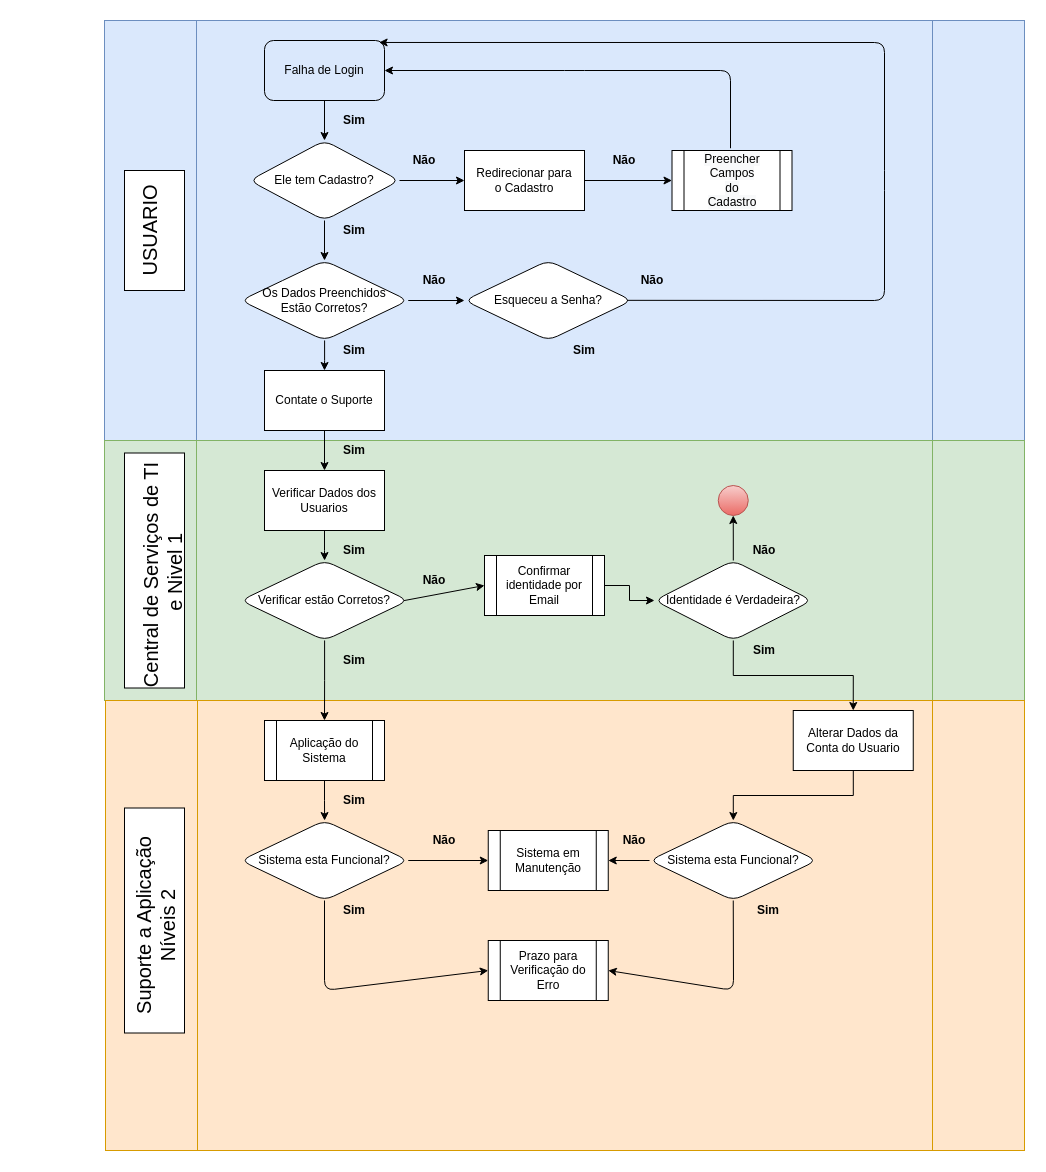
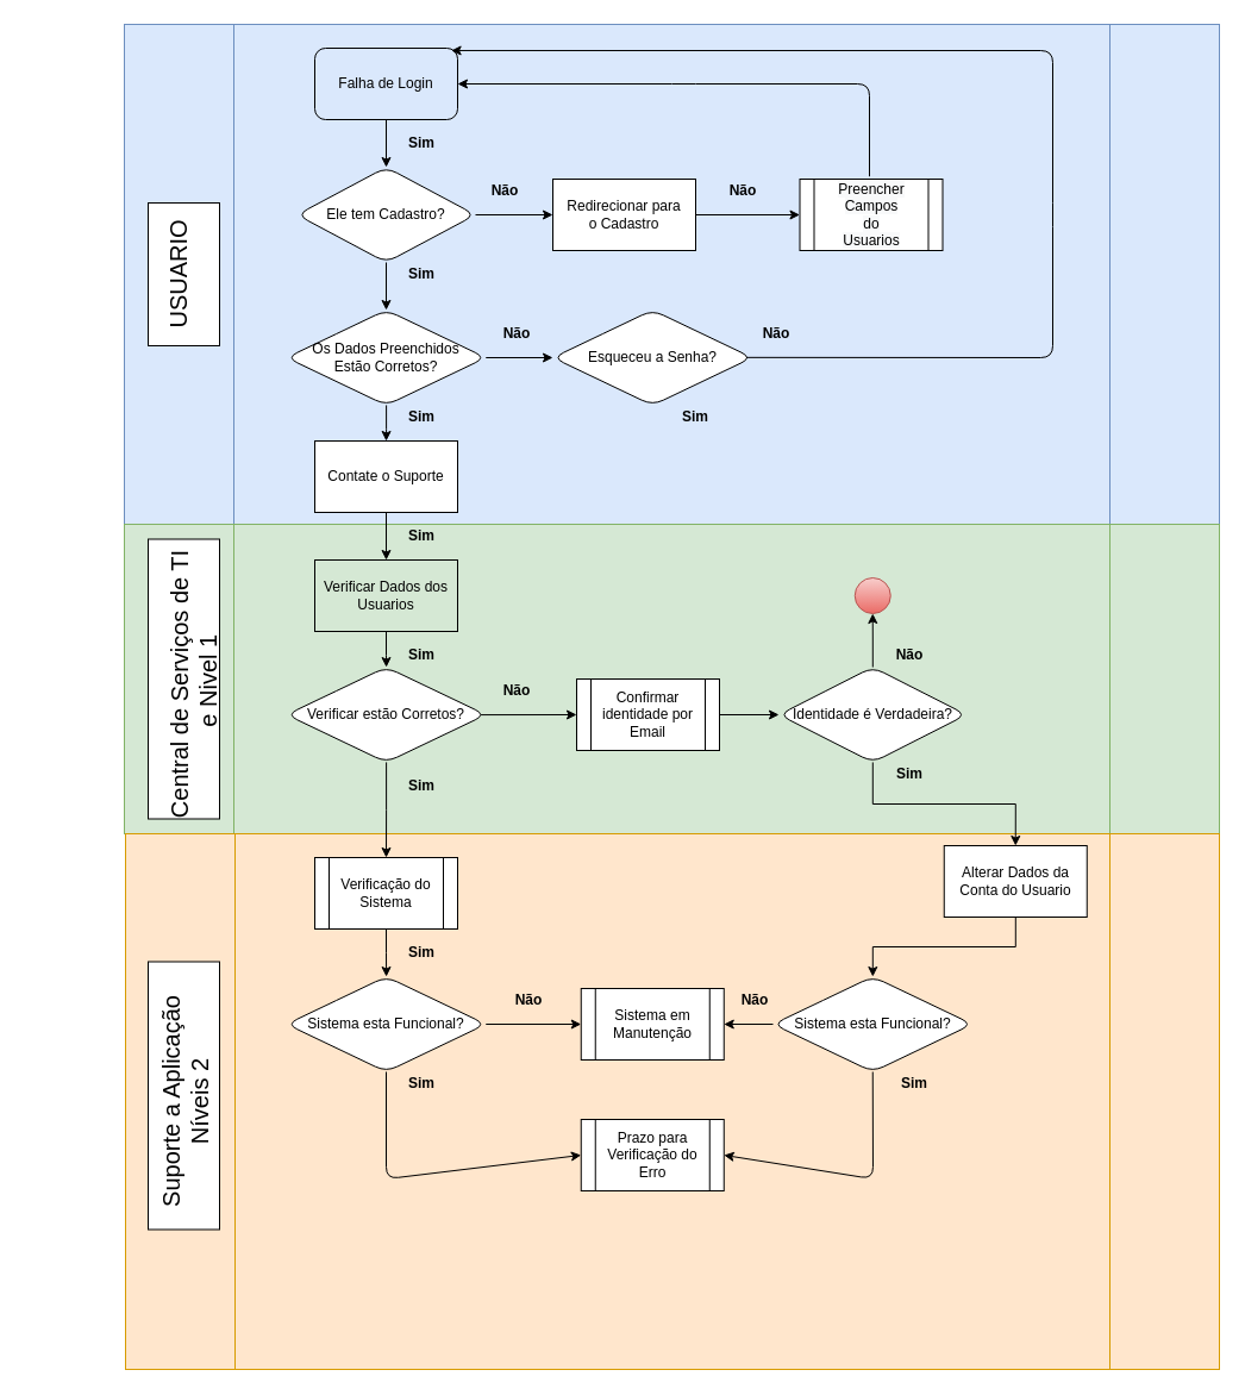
  <mxCell id="0" />
  <mxCell id="1" parent="0" />
  <mxCell id="2" value="" style="shape=process;whiteSpace=wrap;html=1;backgroundOutline=1;fillColor=#dae8fc;strokeColor=#6c8ebf;" vertex="1" parent="1"><mxGeometry width="920" height="420" as="geometry" x="104" y="20" /></mxCell>
  <mxCell id="3" value="" style="shape=process;whiteSpace=wrap;html=1;backgroundOutline=1;fillColor=#d5e8d4;strokeColor=#82b366;" vertex="1" parent="1"><mxGeometry y="440" width="920" height="260" as="geometry" x="104" /></mxCell>
  <mxCell id="4" value="" style="shape=process;whiteSpace=wrap;html=1;backgroundOutline=1;fillColor=#ffe6cc;strokeColor=#d79b00;" vertex="1" parent="1"><mxGeometry x="105" y="700" width="919" height="450" as="geometry" /></mxCell>
  <mxCell id="5" value="" style="rounded=0;whiteSpace=wrap;html=1;rotation=-90;" vertex="1" parent="1"><mxGeometry x="94" y="200" width="120" height="60" as="geometry" /></mxCell>
  <mxCell id="6" value="&lt;font style=&quot;font-size: 20px&quot;&gt;USUARIO&lt;/font&gt;" style="text;html=1;strokeColor=none;fillColor=none;align=center;verticalAlign=middle;whiteSpace=wrap;rounded=0;rotation=-90;" vertex="1" parent="1"><mxGeometry x="49" y="220" width="200" height="20" as="geometry" /></mxCell>
  <mxCell id="7" value="" style="rounded=0;whiteSpace=wrap;html=1;rotation=-90;" vertex="1" parent="1"><mxGeometry x="36.5" y="540" width="235" height="60" as="geometry" /></mxCell>
  <mxCell id="8" value="&lt;font style=&quot;font-size: 20px&quot;&gt;Central de Serviços de TI&lt;br&gt;&amp;nbsp;e Nivel 1&lt;br&gt;&lt;/font&gt;" style="text;html=1;strokeColor=none;fillColor=none;align=center;verticalAlign=middle;whiteSpace=wrap;rounded=0;rotation=-90;" vertex="1" parent="1"><mxGeometry x="41.5" y="550" width="240" height="50" as="geometry" /></mxCell>
  <mxCell id="9" value="" style="rounded=0;whiteSpace=wrap;html=1;rotation=-90;" vertex="1" parent="1"><mxGeometry x="41.5" y="890" width="225" height="60" as="geometry" /></mxCell>
  <mxCell id="10" value="&lt;font style=&quot;font-size: 20px&quot;&gt;Suporte a Aplicação&lt;br&gt;Níveis 2&lt;br&gt;&lt;/font&gt;" style="text;html=1;strokeColor=none;fillColor=none;align=center;verticalAlign=middle;whiteSpace=wrap;rounded=0;rotation=-90;" vertex="1" parent="1"><mxGeometry x="20" y="900" width="270" height="50" as="geometry" /></mxCell>
  <mxCell id="11" value="" style="edgeStyle=orthogonalEdgeStyle;rounded=0;orthogonalLoop=1;jettySize=auto;html=1;" edge="1" parent="1" source="12" target="15"><mxGeometry relative="1" as="geometry" /></mxCell>
  <mxCell id="12" value="Falha de Login" style="rounded=1;whiteSpace=wrap;html=1;fillColor=#dae8fc;" vertex="1" parent="1"><mxGeometry x="264" y="40" width="120" height="60" as="geometry" /></mxCell>
  <mxCell id="13" style="edgeStyle=orthogonalEdgeStyle;rounded=0;orthogonalLoop=1;jettySize=auto;html=1;" edge="1" parent="1" source="15" target="17"><mxGeometry relative="1" as="geometry" /></mxCell>
  <mxCell id="14" style="edgeStyle=orthogonalEdgeStyle;rounded=0;orthogonalLoop=1;jettySize=auto;html=1;entryX=0.5;entryY=0;entryDx=0;entryDy=0;" edge="1" parent="1" source="15" target="22"><mxGeometry relative="1" as="geometry"><mxPoint x="324" y="270" as="targetPoint" /></mxGeometry></mxCell>
  <mxCell id="15" value="Ele tem Cadastro?" style="rhombus;whiteSpace=wrap;html=1;rounded=1;" vertex="1" parent="1"><mxGeometry x="249" y="140" width="150" height="80" as="geometry" /></mxCell>
  <mxCell id="16" value="" style="edgeStyle=orthogonalEdgeStyle;rounded=0;orthogonalLoop=1;jettySize=auto;html=1;entryX=0;entryY=0.5;entryDx=0;entryDy=0;" edge="1" parent="1" source="17" target="31"><mxGeometry relative="1" as="geometry"><mxPoint x="664" y="180" as="targetPoint" /></mxGeometry></mxCell>
  <mxCell id="17" value="Redirecionar para&lt;br&gt;o Cadastro" style="rounded=0;whiteSpace=wrap;html=1;" vertex="1" parent="1"><mxGeometry x="464" y="150" width="120" height="60" as="geometry" /></mxCell>
  <mxCell id="18" value="&lt;b&gt;Não&lt;/b&gt;" style="text;html=1;strokeColor=none;fillColor=none;align=center;verticalAlign=middle;whiteSpace=wrap;rounded=0;" vertex="1" parent="1"><mxGeometry x="404" y="150" width="40" height="20" as="geometry" /></mxCell>
  <mxCell id="19" value="" style="endArrow=classic;html=1;entryX=1;entryY=0.5;entryDx=0;entryDy=0;exitX=0.55;exitY=-0.038;exitDx=0;exitDy=0;exitPerimeter=0;" edge="1" parent="1" target="12"><mxGeometry width="50" height="50" relative="1" as="geometry"><mxPoint x="730" y="147.72" as="sourcePoint" /><mxPoint x="784" y="80" as="targetPoint" /><Array as="points"><mxPoint x="730" y="70" /><mxPoint x="574" y="70" /></Array></mxGeometry></mxCell>
  <mxCell id="20" style="edgeStyle=orthogonalEdgeStyle;rounded=0;orthogonalLoop=1;jettySize=auto;html=1;" edge="1" parent="1" source="22" target="23"><mxGeometry relative="1" as="geometry" /></mxCell>
  <mxCell id="21" style="edgeStyle=orthogonalEdgeStyle;rounded=0;orthogonalLoop=1;jettySize=auto;html=1;" edge="1" parent="1" source="22" target="30"><mxGeometry relative="1" as="geometry" /></mxCell>
  <mxCell id="22" value="Os Dados Preenchidos&lt;br&gt;Estão Corretos?" style="rhombus;whiteSpace=wrap;html=1;rounded=1;" vertex="1" parent="1"><mxGeometry x="240.25" y="260" width="167.5" height="80" as="geometry" /></mxCell>
  <mxCell id="23" value="Esqueceu a Senha?" style="rhombus;whiteSpace=wrap;html=1;rounded=1;" vertex="1" parent="1"><mxGeometry x="464" y="260" width="167.5" height="80" as="geometry" /></mxCell>
  <mxCell id="24" value="" style="endArrow=classic;html=1;exitX=0.97;exitY=0.498;exitDx=0;exitDy=0;exitPerimeter=0;entryX=0.955;entryY=0.033;entryDx=0;entryDy=0;entryPerimeter=0;" edge="1" parent="1" source="23" target="12"><mxGeometry width="50" height="50" relative="1" as="geometry"><mxPoint x="654" y="330" as="sourcePoint" /><mxPoint x="704" y="280" as="targetPoint" /><Array as="points"><mxPoint x="884" y="300" /><mxPoint x="884" y="180" /><mxPoint x="884" y="42" /></Array></mxGeometry></mxCell>
  <mxCell id="25" value="&lt;b&gt;Não&lt;/b&gt;" style="text;html=1;strokeColor=none;fillColor=none;align=center;verticalAlign=middle;whiteSpace=wrap;rounded=0;shadow=0;" vertex="1" parent="1"><mxGeometry x="604" y="150" width="40" height="20" as="geometry" /></mxCell>
  <mxCell id="26" value="&lt;b&gt;Não&lt;/b&gt;" style="text;html=1;strokeColor=none;fillColor=none;align=center;verticalAlign=middle;whiteSpace=wrap;rounded=0;" vertex="1" parent="1"><mxGeometry x="414" y="270" width="40" height="20" as="geometry" /></mxCell>
  <mxCell id="27" value="&lt;b&gt;Não&lt;/b&gt;" style="text;html=1;strokeColor=none;fillColor=none;align=center;verticalAlign=middle;whiteSpace=wrap;rounded=0;" vertex="1" parent="1"><mxGeometry x="631.5" y="270" width="40" height="20" as="geometry" /></mxCell>
  <mxCell id="28" value="&lt;b&gt;Sim&lt;/b&gt;" style="text;html=1;strokeColor=none;fillColor=none;align=center;verticalAlign=middle;whiteSpace=wrap;rounded=0;" vertex="1" parent="1"><mxGeometry x="564" y="340" width="40" height="20" as="geometry" /></mxCell>
  <mxCell id="29" style="edgeStyle=orthogonalEdgeStyle;rounded=0;orthogonalLoop=1;jettySize=auto;html=1;entryX=0.5;entryY=0;entryDx=0;entryDy=0;" edge="1" parent="1" source="30" target="33"><mxGeometry relative="1" as="geometry"><mxPoint x="330.25" y="480" as="targetPoint" /></mxGeometry></mxCell>
  <mxCell id="30" value="Contate o Suporte" style="rounded=0;whiteSpace=wrap;html=1;shadow=0;" vertex="1" parent="1"><mxGeometry x="264" y="370" width="120" height="60" as="geometry" /></mxCell>
- <mxCell id="31" value="&#10;&#10;&lt;span style=&quot;color: rgb(0, 0, 0); font-family: helvetica; font-size: 12px; font-style: normal; font-weight: 400; letter-spacing: normal; text-align: center; text-indent: 0px; text-transform: none; word-spacing: 0px; background-color: rgb(248, 249, 250); display: inline; float: none;&quot;&gt;Preencher Campos&lt;/span&gt;&lt;br style=&quot;color: rgb(0, 0, 0); font-family: helvetica; font-size: 12px; font-style: normal; font-weight: 400; letter-spacing: normal; text-align: center; text-indent: 0px; text-transform: none; word-spacing: 0px; background-color: rgb(248, 249, 250);&quot;&gt;&lt;span style=&quot;color: rgb(0, 0, 0); font-family: helvetica; font-size: 12px; font-style: normal; font-weight: 400; letter-spacing: normal; text-align: center; text-indent: 0px; text-transform: none; word-spacing: 0px; background-color: rgb(248, 249, 250); display: inline; float: none;&quot;&gt;do&lt;/span&gt;&lt;br style=&quot;color: rgb(0, 0, 0); font-family: helvetica; font-size: 12px; font-style: normal; font-weight: 400; letter-spacing: normal; text-align: center; text-indent: 0px; text-transform: none; word-spacing: 0px; background-color: rgb(248, 249, 250);&quot;&gt;&lt;span style=&quot;color: rgb(0, 0, 0); font-family: helvetica; font-size: 12px; font-style: normal; font-weight: 400; letter-spacing: normal; text-align: center; text-indent: 0px; text-transform: none; word-spacing: 0px; background-color: rgb(248, 249, 250); display: inline; float: none;&quot;&gt;Cadastro&lt;/span&gt;&#10;&#10;" style="shape=process;whiteSpace=wrap;html=1;backgroundOutline=1;shadow=0;" vertex="1" parent="1"><mxGeometry x="671.5" y="150" width="120" height="60" as="geometry" /></mxCell>
+ <mxCell id="31" value="&#10;&#10;&lt;span style=&quot;color: rgb(0, 0, 0); font-family: helvetica; font-size: 12px; font-style: normal; font-weight: 400; letter-spacing: normal; text-align: center; text-indent: 0px; text-transform: none; word-spacing: 0px; background-color: rgb(248, 249, 250); display: inline; float: none;&quot;&gt;Preencher Campos&lt;/span&gt;&lt;br style=&quot;color: rgb(0, 0, 0); font-family: helvetica; font-size: 12px; font-style: normal; font-weight: 400; letter-spacing: normal; text-align: center; text-indent: 0px; text-transform: none; word-spacing: 0px; background-color: rgb(248, 249, 250);&quot;&gt;&lt;span style=&quot;color: rgb(0, 0, 0); font-family: helvetica; font-size: 12px; font-style: normal; font-weight: 400; letter-spacing: normal; text-align: center; text-indent: 0px; text-transform: none; word-spacing: 0px; background-color: rgb(248, 249, 250); display: inline; float: none;&quot;&gt;do&lt;/span&gt;&lt;br style=&quot;color: rgb(0, 0, 0); font-family: helvetica; font-size: 12px; font-style: normal; font-weight: 400; letter-spacing: normal; text-align: center; text-indent: 0px; text-transform: none; word-spacing: 0px; background-color: rgb(248, 249, 250);&quot;&gt;&lt;span style=&quot;color: rgb(0, 0, 0); font-family: helvetica; font-size: 12px; font-style: normal; font-weight: 400; letter-spacing: normal; text-align: center; text-indent: 0px; text-transform: none; word-spacing: 0px; background-color: rgb(248, 249, 250); display: inline; float: none;&quot;&gt;Usuarios&lt;/span&gt;&#10;&#10;" style="shape=process;whiteSpace=wrap;html=1;backgroundOutline=1;shadow=0;" vertex="1" parent="1"><mxGeometry x="671.5" y="150" width="120" height="60" as="geometry" /></mxCell>
  <mxCell id="32" style="edgeStyle=orthogonalEdgeStyle;rounded=0;orthogonalLoop=1;jettySize=auto;html=1;" edge="1" parent="1" source="33" target="35"><mxGeometry relative="1" as="geometry" /></mxCell>
- <mxCell id="33" value="Verificar Dados dos&lt;br&gt;Usuarios" style="rounded=0;whiteSpace=wrap;html=1;shadow=0;" vertex="1" parent="1"><mxGeometry x="264" y="470" width="120" height="60" as="geometry" /></mxCell>
+ <mxCell id="33" value="Verificar Dados dos&lt;br&gt;Usuarios" style="rounded=0;whiteSpace=wrap;html=1;shadow=0;fillColor=#d5e8d4;" vertex="1" parent="1"><mxGeometry x="264" y="470" width="120" height="60" as="geometry" /></mxCell>
  <mxCell id="34" style="edgeStyle=orthogonalEdgeStyle;rounded=0;orthogonalLoop=1;jettySize=auto;html=1;" edge="1" parent="1" source="35" target="55"><mxGeometry relative="1" as="geometry" /></mxCell>
  <mxCell id="35" value="Verificar estão Corretos?" style="rhombus;whiteSpace=wrap;html=1;rounded=1;" vertex="1" parent="1"><mxGeometry x="240.25" y="560" width="167.5" height="80" as="geometry" /></mxCell>
  <mxCell id="36" value="&lt;b&gt;Não&lt;/b&gt;" style="text;html=1;strokeColor=none;fillColor=none;align=center;verticalAlign=middle;whiteSpace=wrap;rounded=0;" vertex="1" parent="1"><mxGeometry x="414" y="570" width="40" height="20" as="geometry" /></mxCell>
  <mxCell id="37" value="&lt;b&gt;Sim&lt;/b&gt;" style="text;html=1;strokeColor=none;fillColor=none;align=center;verticalAlign=middle;whiteSpace=wrap;rounded=0;" vertex="1" parent="1"><mxGeometry x="334" y="220" width="40" height="20" as="geometry" /></mxCell>
  <mxCell id="38" value="&lt;b&gt;Sim&lt;/b&gt;" style="text;html=1;strokeColor=none;fillColor=none;align=center;verticalAlign=middle;whiteSpace=wrap;rounded=0;" vertex="1" parent="1"><mxGeometry x="334" y="110" width="40" height="20" as="geometry" /></mxCell>
  <mxCell id="39" value="&lt;b&gt;Sim&lt;/b&gt;" style="text;html=1;strokeColor=none;fillColor=none;align=center;verticalAlign=middle;whiteSpace=wrap;rounded=0;" vertex="1" parent="1"><mxGeometry x="334" y="340" width="40" height="20" as="geometry" /></mxCell>
  <mxCell id="40" value="&lt;b&gt;Sim&lt;/b&gt;" style="text;html=1;strokeColor=none;fillColor=none;align=center;verticalAlign=middle;whiteSpace=wrap;rounded=0;" vertex="1" parent="1"><mxGeometry x="334" y="440" width="40" height="20" as="geometry" /></mxCell>
  <mxCell id="41" value="&lt;b&gt;Sim&lt;/b&gt;" style="text;html=1;strokeColor=none;fillColor=none;align=center;verticalAlign=middle;whiteSpace=wrap;rounded=0;" vertex="1" parent="1"><mxGeometry x="334" y="540" width="40" height="20" as="geometry" /></mxCell>
  <mxCell id="42" value="" style="endArrow=classic;html=1;exitX=0.975;exitY=0.501;exitDx=0;exitDy=0;exitPerimeter=0;entryX=0;entryY=0.5;entryDx=0;entryDy=0;" edge="1" parent="1" source="35" target="44"><mxGeometry width="50" height="50" relative="1" as="geometry"><mxPoint x="414" y="680" as="sourcePoint" /><mxPoint x="464" y="600" as="targetPoint" /></mxGeometry></mxCell>
  <mxCell id="43" style="edgeStyle=orthogonalEdgeStyle;rounded=0;orthogonalLoop=1;jettySize=auto;html=1;entryX=0;entryY=0.5;entryDx=0;entryDy=0;" edge="1" parent="1" source="44" target="47"><mxGeometry relative="1" as="geometry" /></mxCell>
- <mxCell id="44" value="Confirmar identidade por Email" style="shape=process;whiteSpace=wrap;html=1;backgroundOutline=1;shadow=0;" vertex="1" parent="1"><mxGeometry x="484" y="555" width="120" height="60" as="geometry" /></mxCell>
+ <mxCell id="44" value="Confirmar identidade por Email" style="shape=process;whiteSpace=wrap;html=1;backgroundOutline=1;shadow=0;" vertex="1" parent="1"><mxGeometry x="484" y="570" width="120" height="60" as="geometry" /></mxCell>
  <mxCell id="45" style="edgeStyle=orthogonalEdgeStyle;rounded=0;orthogonalLoop=1;jettySize=auto;html=1;entryX=0.5;entryY=1;entryDx=0;entryDy=0;" edge="1" parent="1" source="47" target="49"><mxGeometry relative="1" as="geometry"><mxPoint x="732.75" y="520" as="targetPoint" /></mxGeometry></mxCell>
  <mxCell id="46" style="edgeStyle=orthogonalEdgeStyle;rounded=0;orthogonalLoop=1;jettySize=auto;html=1;entryX=0.5;entryY=0;entryDx=0;entryDy=0;" edge="1" parent="1" source="47" target="52"><mxGeometry relative="1" as="geometry" /></mxCell>
  <mxCell id="47" value="Identidade é Verdadeira?" style="rhombus;whiteSpace=wrap;html=1;rounded=1;" vertex="1" parent="1"><mxGeometry x="654" y="560" width="157.5" height="80" as="geometry" /></mxCell>
  <mxCell id="48" value="&lt;b&gt;Não&lt;/b&gt;" style="text;html=1;strokeColor=none;fillColor=none;align=center;verticalAlign=middle;whiteSpace=wrap;rounded=0;" vertex="1" parent="1"><mxGeometry x="744" y="540" width="40" height="20" as="geometry" /></mxCell>
  <mxCell id="49" value="" style="ellipse;whiteSpace=wrap;html=1;aspect=fixed;shadow=0;fillColor=#f8cecc;strokeColor=#b85450;gradientColor=#ea6b66;" vertex="1" parent="1"><mxGeometry x="717.75" y="485" width="30" height="30" as="geometry" /></mxCell>
  <mxCell id="50" value="&lt;b&gt;Sim&lt;/b&gt;" style="text;html=1;strokeColor=none;fillColor=none;align=center;verticalAlign=middle;whiteSpace=wrap;rounded=0;" vertex="1" parent="1"><mxGeometry x="744" y="640" width="40" height="20" as="geometry" /></mxCell>
  <mxCell id="51" style="edgeStyle=orthogonalEdgeStyle;rounded=0;orthogonalLoop=1;jettySize=auto;html=1;" edge="1" parent="1" source="52" target="62"><mxGeometry relative="1" as="geometry" /></mxCell>
  <mxCell id="52" value="Alterar Dados da Conta do Usuario" style="rounded=0;whiteSpace=wrap;html=1;shadow=0;" vertex="1" parent="1"><mxGeometry x="792.75" y="710" width="120" height="60" as="geometry" /></mxCell>
  <mxCell id="53" value="&lt;b&gt;Sim&lt;/b&gt;" style="text;html=1;strokeColor=none;fillColor=none;align=center;verticalAlign=middle;whiteSpace=wrap;rounded=0;" vertex="1" parent="1"><mxGeometry x="334" y="650" width="40" height="20" as="geometry" /></mxCell>
  <mxCell id="54" style="edgeStyle=orthogonalEdgeStyle;rounded=0;orthogonalLoop=1;jettySize=auto;html=1;" edge="1" parent="1" source="55" target="57"><mxGeometry relative="1" as="geometry" /></mxCell>
- <mxCell id="55" value="Aplicação do Sistema" style="shape=process;whiteSpace=wrap;html=1;backgroundOutline=1;shadow=0;" vertex="1" parent="1"><mxGeometry x="264" y="720" width="120" height="60" as="geometry" /></mxCell>
+ <mxCell id="55" value="Verificação do Sistema" style="shape=process;whiteSpace=wrap;html=1;backgroundOutline=1;shadow=0;" vertex="1" parent="1"><mxGeometry x="264" y="720" width="120" height="60" as="geometry" /></mxCell>
  <mxCell id="56" style="edgeStyle=orthogonalEdgeStyle;rounded=0;orthogonalLoop=1;jettySize=auto;html=1;entryX=0;entryY=0.5;entryDx=0;entryDy=0;" edge="1" parent="1" source="57" target="59"><mxGeometry relative="1" as="geometry"><mxPoint x="444" y="860" as="targetPoint" /></mxGeometry></mxCell>
  <mxCell id="57" value="Sistema esta Funcional?" style="rhombus;whiteSpace=wrap;html=1;rounded=1;" vertex="1" parent="1"><mxGeometry x="240.25" y="820" width="167.5" height="80" as="geometry" /></mxCell>
  <mxCell id="58" value="&lt;b&gt;Não&lt;/b&gt;" style="text;html=1;strokeColor=none;fillColor=none;align=center;verticalAlign=middle;whiteSpace=wrap;rounded=0;" vertex="1" parent="1"><mxGeometry x="424" y="830" width="40" height="20" as="geometry" /></mxCell>
  <mxCell id="59" value="Sistema em&lt;br&gt;Manutenção" style="shape=process;whiteSpace=wrap;html=1;backgroundOutline=1;shadow=0;" vertex="1" parent="1"><mxGeometry x="487.75" y="830" width="120" height="60" as="geometry" /></mxCell>
  <mxCell id="60" value="&lt;b&gt;Sim&lt;/b&gt;" style="text;html=1;strokeColor=none;fillColor=none;align=center;verticalAlign=middle;whiteSpace=wrap;rounded=0;" vertex="1" parent="1"><mxGeometry x="334" y="790" width="40" height="20" as="geometry" /></mxCell>
  <mxCell id="61" value="" style="edgeStyle=orthogonalEdgeStyle;rounded=0;orthogonalLoop=1;jettySize=auto;html=1;" edge="1" parent="1" source="62" target="59"><mxGeometry relative="1" as="geometry"><Array as="points"><mxPoint x="574" y="860" /><mxPoint x="574" y="860" /></Array></mxGeometry></mxCell>
  <mxCell id="62" value="Sistema esta Funcional?" style="rhombus;whiteSpace=wrap;html=1;rounded=1;" vertex="1" parent="1"><mxGeometry x="649" y="820" width="167.5" height="80" as="geometry" /></mxCell>
  <mxCell id="63" value="&lt;b&gt;Não&lt;/b&gt;" style="text;html=1;strokeColor=none;fillColor=none;align=center;verticalAlign=middle;whiteSpace=wrap;rounded=0;" vertex="1" parent="1"><mxGeometry x="614" y="830" width="40" height="20" as="geometry" /></mxCell>
  <mxCell id="64" value="Prazo para Verificação do Erro" style="shape=process;whiteSpace=wrap;html=1;backgroundOutline=1;shadow=0;" vertex="1" parent="1"><mxGeometry x="487.75" y="940" width="120" height="60" as="geometry" /></mxCell>
  <mxCell id="65" value="" style="endArrow=classic;html=1;exitX=0.5;exitY=1;exitDx=0;exitDy=0;entryX=1;entryY=0.5;entryDx=0;entryDy=0;" edge="1" parent="1" source="62" target="64"><mxGeometry width="50" height="50" relative="1" as="geometry"><mxPoint x="714" y="1000" as="sourcePoint" /><mxPoint x="764" y="950" as="targetPoint" /><Array as="points"><mxPoint x="733" y="990" /></Array></mxGeometry></mxCell>
  <mxCell id="66" value="" style="endArrow=classic;html=1;exitX=0.5;exitY=1;exitDx=0;exitDy=0;entryX=0;entryY=0.5;entryDx=0;entryDy=0;" edge="1" parent="1" source="57" target="64"><mxGeometry width="50" height="50" relative="1" as="geometry"><mxPoint x="344" y="1000" as="sourcePoint" /><mxPoint x="394" y="950" as="targetPoint" /><Array as="points"><mxPoint x="324" y="990" /></Array></mxGeometry></mxCell>
  <mxCell id="67" value="&lt;b&gt;Sim&lt;/b&gt;" style="text;html=1;strokeColor=none;fillColor=none;align=center;verticalAlign=middle;whiteSpace=wrap;rounded=0;" vertex="1" parent="1"><mxGeometry x="334" y="900" width="40" height="20" as="geometry" /></mxCell>
  <mxCell id="68" value="&lt;b&gt;Sim&lt;/b&gt;" style="text;html=1;strokeColor=none;fillColor=none;align=center;verticalAlign=middle;whiteSpace=wrap;rounded=0;" vertex="1" parent="1"><mxGeometry x="747.75" y="900" width="40" height="20" as="geometry" /></mxCell>
